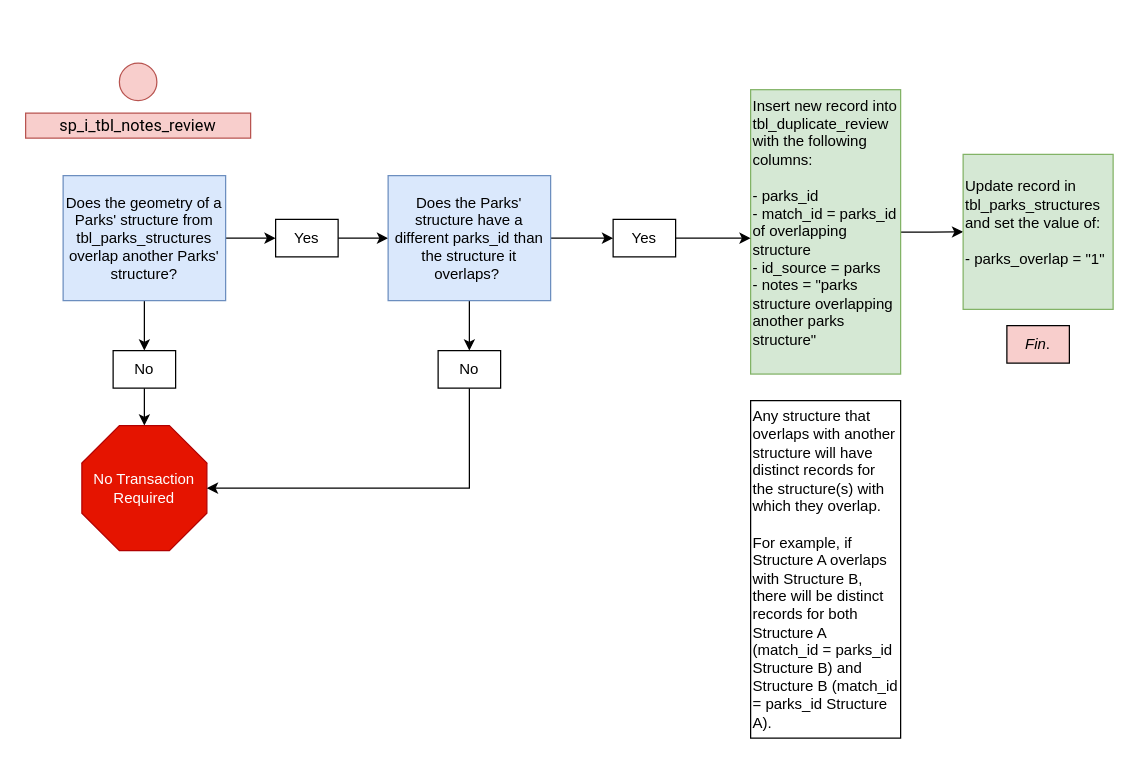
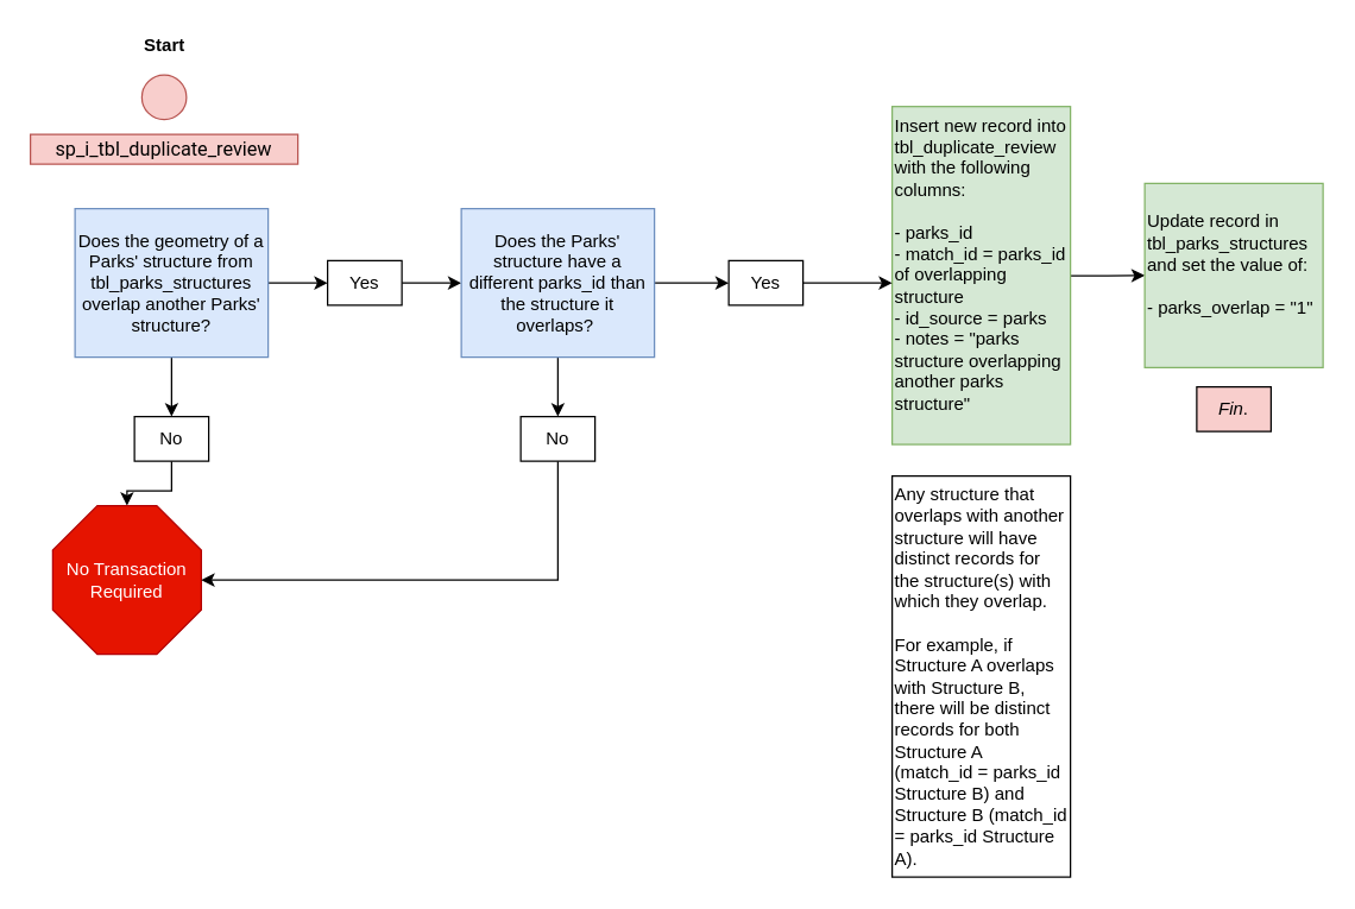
  <mxCell id="0" />
  <mxCell id="1" parent="0" />
  <mxCell id="2" value="" style="edgeStyle=orthogonalEdgeStyle;rounded=0;orthogonalLoop=1;jettySize=auto;html=1;" edge="1" parent="1" source="4" target="12"><mxGeometry relative="1" as="geometry" /></mxCell>
  <mxCell id="3" value="" style="edgeStyle=orthogonalEdgeStyle;rounded=0;orthogonalLoop=1;jettySize=auto;html=1;" edge="1" parent="1" source="4" target="10"><mxGeometry relative="1" as="geometry" /></mxCell>
  <mxCell id="4" value="Does the geometry of a Parks' structure from tbl_parks_structures overlap another Parks' structure?" style="rounded=0;whiteSpace=wrap;html=1;fillColor=#dae8fc;strokeColor=#6c8ebf;" vertex="1" parent="1"><mxGeometry x="50" y="140" width="130" height="100" as="geometry" /></mxCell>
  <mxCell id="5" value="" style="edgeStyle=orthogonalEdgeStyle;rounded=0;orthogonalLoop=1;jettySize=auto;html=1;" edge="1" parent="1" source="6" target="22"><mxGeometry relative="1" as="geometry" /></mxCell>
  <mxCell id="6" value="Insert new record into tbl_duplicate_review with the following columns:&amp;nbsp;&lt;br&gt;&lt;br&gt;&lt;div&gt;&lt;span&gt;- parks_id&amp;nbsp;&lt;/span&gt;&lt;/div&gt;&lt;div&gt;&lt;span&gt;- match_id = parks_id of overlapping structure&lt;/span&gt;&lt;/div&gt;&lt;div&gt;&lt;span&gt;- id_source = parks&amp;nbsp;&lt;/span&gt;&lt;/div&gt;&lt;div&gt;&lt;span&gt;- notes = &quot;parks structure overlapping another parks structure&quot;&lt;/span&gt;&lt;/div&gt;&lt;div&gt;&lt;span&gt;&lt;br&gt;&lt;/span&gt;&lt;/div&gt;" style="rounded=0;whiteSpace=wrap;html=1;fillColor=#d5e8d4;strokeColor=#82b366;align=left;" vertex="1" parent="1"><mxGeometry x="600" y="71.25" width="120" height="227.5" as="geometry" /></mxCell>
  <mxCell id="7" value="" style="ellipse;whiteSpace=wrap;html=1;aspect=fixed;fillColor=#f8cecc;strokeColor=#b85450;" vertex="1" parent="1"><mxGeometry x="95" y="50" width="30" height="30" as="geometry" /></mxCell>
- <mxCell id="8" value="&lt;a class=&quot;waffle-rich-text-link&quot; style=&quot;font-family: &amp;#34;roboto&amp;#34; , &amp;#34;robotodraft&amp;#34; , &amp;#34;helvetica&amp;#34; , &amp;#34;arial&amp;#34; , sans-serif ; font-size: 13px&quot;&gt;sp_i_tbl_notes_review&lt;/a&gt;" style="rounded=0;whiteSpace=wrap;html=1;fillColor=#f8cecc;strokeColor=#b85450;" vertex="1" parent="1"><mxGeometry x="20" y="90" width="180" height="20" as="geometry" /></mxCell>
+ <mxCell id="8" value="&lt;a class=&quot;waffle-rich-text-link&quot; style=&quot;font-family: &amp;#34;roboto&amp;#34; , &amp;#34;robotodraft&amp;#34; , &amp;#34;helvetica&amp;#34; , &amp;#34;arial&amp;#34; , sans-serif ; font-size: 13px&quot;&gt;sp_i_tbl_duplicate_review&lt;/a&gt;" style="rounded=0;whiteSpace=wrap;html=1;fillColor=#f8cecc;strokeColor=#b85450;" vertex="1" parent="1"><mxGeometry x="20" y="90" width="180" height="20" as="geometry" /></mxCell>
  <mxCell id="9" value="" style="edgeStyle=orthogonalEdgeStyle;rounded=0;orthogonalLoop=1;jettySize=auto;html=1;" edge="1" parent="1" source="10" target="16"><mxGeometry relative="1" as="geometry" /></mxCell>
  <mxCell id="10" value="Yes" style="rounded=0;whiteSpace=wrap;html=1;" vertex="1" parent="1"><mxGeometry x="220" y="175" width="50" height="30" as="geometry" /></mxCell>
  <mxCell id="11" value="" style="edgeStyle=orthogonalEdgeStyle;rounded=0;orthogonalLoop=1;jettySize=auto;html=1;" edge="1" parent="1" source="12" target="13"><mxGeometry relative="1" as="geometry" /></mxCell>
  <mxCell id="12" value="No" style="rounded=0;whiteSpace=wrap;html=1;" vertex="1" parent="1"><mxGeometry x="90" y="280" width="50" height="30" as="geometry" /></mxCell>
- <mxCell id="13" value="No Transaction Required" style="whiteSpace=wrap;html=1;shape=mxgraph.basic.octagon2;align=center;verticalAlign=middle;dx=15;fillColor=#e51400;strokeColor=#B20000;fontColor=#ffffff;" vertex="1" parent="1"><mxGeometry x="65" y="340" width="100" height="100" as="geometry" /></mxCell>
+ <mxCell id="13" value="No Transaction Required" style="whiteSpace=wrap;html=1;shape=mxgraph.basic.octagon2;align=center;verticalAlign=middle;dx=15;fillColor=#e51400;strokeColor=#B20000;fontColor=#ffffff;" vertex="1" parent="1"><mxGeometry x="35" y="340" width="100" height="100" as="geometry" /></mxCell>
  <mxCell id="14" value="" style="edgeStyle=orthogonalEdgeStyle;rounded=0;orthogonalLoop=1;jettySize=auto;html=1;" edge="1" parent="1" source="16" target="21"><mxGeometry relative="1" as="geometry" /></mxCell>
  <mxCell id="15" value="" style="edgeStyle=orthogonalEdgeStyle;rounded=0;orthogonalLoop=1;jettySize=auto;html=1;" edge="1" parent="1" source="16" target="19"><mxGeometry relative="1" as="geometry" /></mxCell>
  <mxCell id="16" value="Does the Parks' structure have a different parks_id than the structure it overlaps?&amp;nbsp;" style="rounded=0;whiteSpace=wrap;html=1;fillColor=#dae8fc;strokeColor=#6c8ebf;" vertex="1" parent="1"><mxGeometry x="310" y="140" width="130" height="100" as="geometry" /></mxCell>
  <mxCell id="17" value="&lt;i&gt;Fin&lt;/i&gt;." style="rounded=0;whiteSpace=wrap;html=1;fillColor=#f8cecc;" vertex="1" parent="1"><mxGeometry x="805" y="260" width="50" height="30" as="geometry" /></mxCell>
  <mxCell id="18" value="" style="edgeStyle=orthogonalEdgeStyle;rounded=0;orthogonalLoop=1;jettySize=auto;html=1;" edge="1" parent="1" source="19"><mxGeometry relative="1" as="geometry"><mxPoint x="600" y="190" as="targetPoint" /></mxGeometry></mxCell>
  <mxCell id="19" value="Yes" style="rounded=0;whiteSpace=wrap;html=1;" vertex="1" parent="1"><mxGeometry x="490" y="175" width="50" height="30" as="geometry" /></mxCell>
  <mxCell id="20" style="edgeStyle=orthogonalEdgeStyle;rounded=0;orthogonalLoop=1;jettySize=auto;html=1;exitX=0.5;exitY=1;exitDx=0;exitDy=0;entryX=1;entryY=0.5;entryDx=0;entryDy=0;entryPerimeter=0;" edge="1" parent="1" source="21" target="13"><mxGeometry relative="1" as="geometry" /></mxCell>
  <mxCell id="21" value="No" style="rounded=0;whiteSpace=wrap;html=1;" vertex="1" parent="1"><mxGeometry x="350" y="280" width="50" height="30" as="geometry" /></mxCell>
  <mxCell id="22" value="Update record in tbl_parks_structures and set the value of:&lt;br&gt;&lt;br&gt;- parks_overlap = &quot;1&quot;&lt;br&gt;&lt;br&gt;" style="rounded=0;whiteSpace=wrap;html=1;fillColor=#d5e8d4;strokeColor=#82b366;align=left;" vertex="1" parent="1"><mxGeometry x="770" y="123" width="120" height="124" as="geometry" /></mxCell>
+ <mxCell id="23" value="&lt;b&gt;Start&lt;/b&gt;" style="text;html=1;align=center;verticalAlign=middle;resizable=0;points=[];autosize=1;" vertex="1" parent="1"><mxGeometry x="90" y="20" width="40" height="20" as="geometry" /></mxCell>
  <mxCell id="24" value="Any structure that overlaps with another structure will have distinct records for the structure(s) with which they overlap. &lt;br&gt;&lt;br&gt;For example, if Structure A overlaps with Structure B, there will be distinct records for both Structure A&amp;nbsp; (match_id = parks_id Structure B) and Structure B (match_id = parks_id Structure A)." style="rounded=0;whiteSpace=wrap;html=1;align=left;" vertex="1" parent="1"><mxGeometry x="600" y="320" width="120" height="270" as="geometry" /></mxCell>
